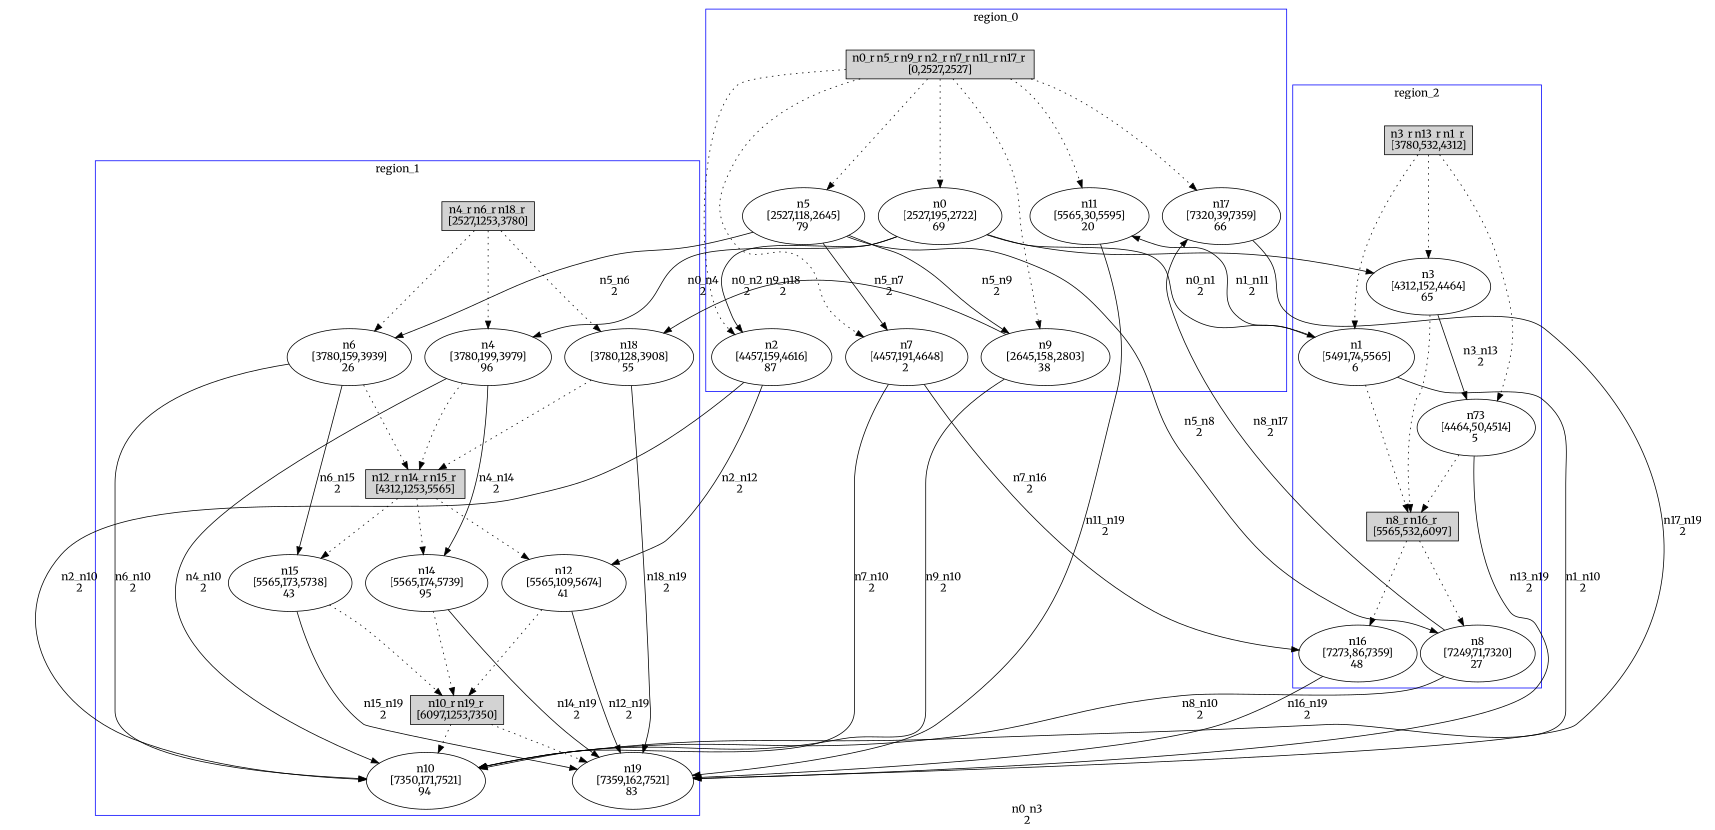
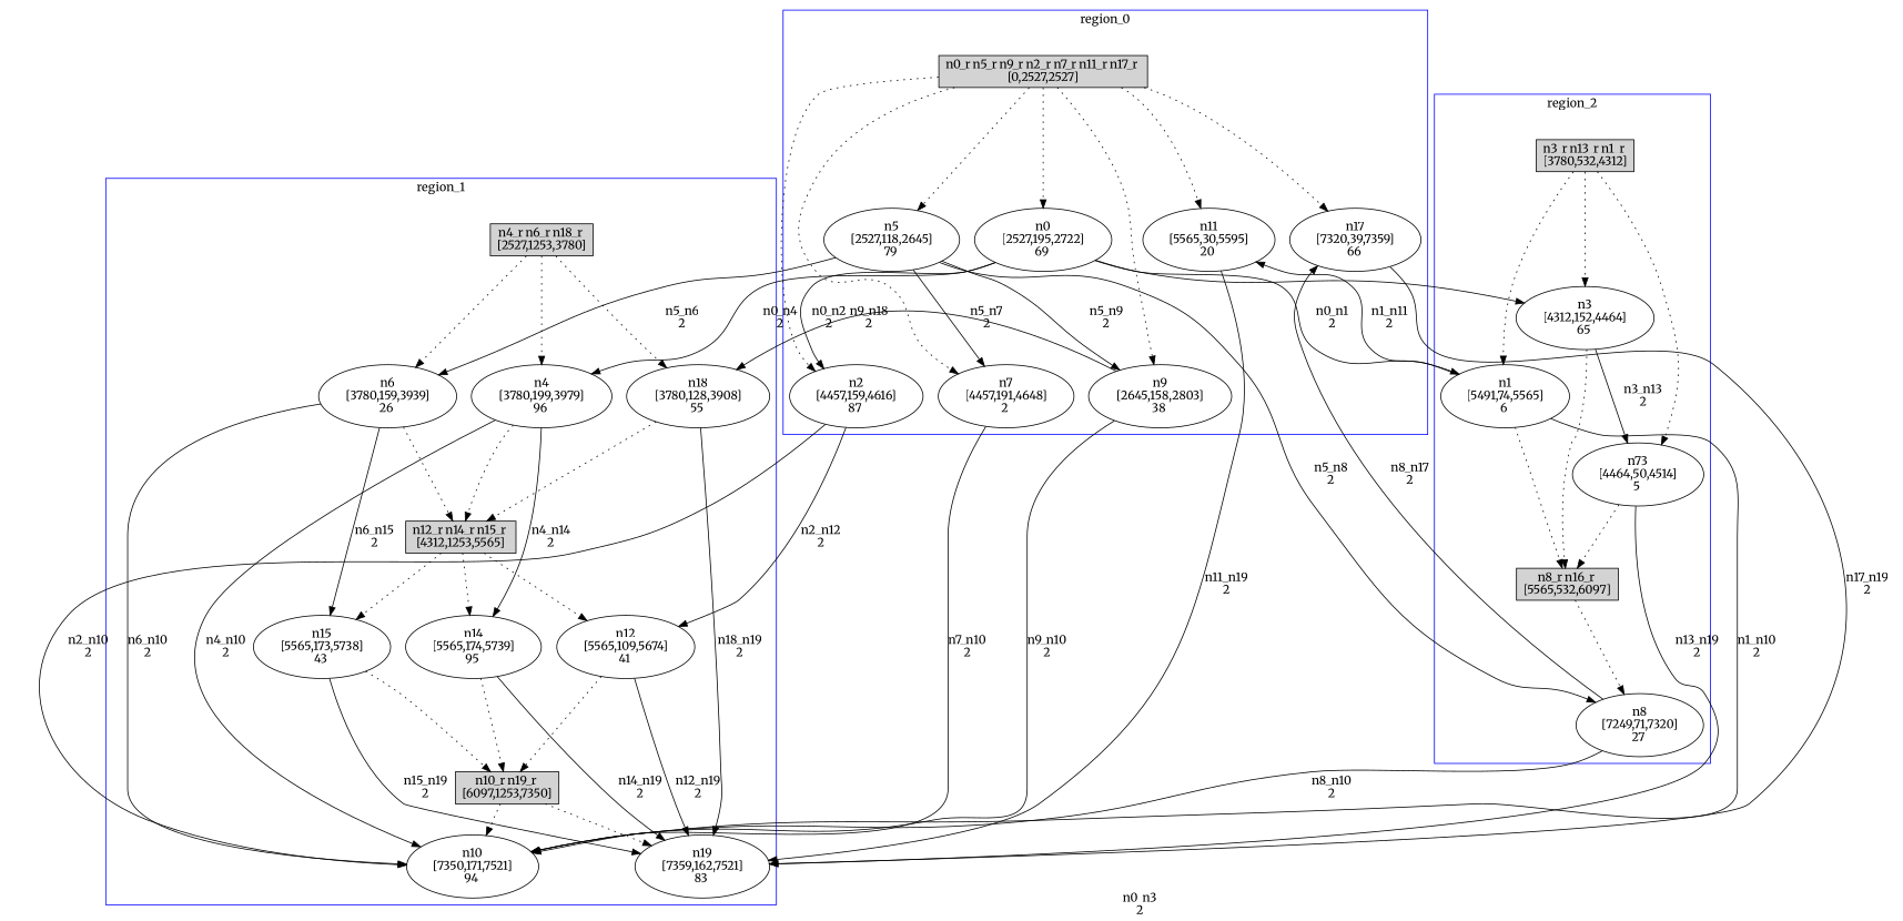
  digraph {
    fontname=Merriweather
    node [fontname=Merriweather]
    edge [fontname=Merriweather]
    n1 [label="n0_r n5_r n9_r n2_r n7_r n11_r n17_r \n[0,2527,2527]" shape=box style=filled]
    n2 [label="n0\n[2527,195,2722]\n69 "]
    n3 [label="n5\n[2527,118,2645]\n79 "]
    n4 [label="n9\n[2645,158,2803]\n38 "]
    n5 [label="n2\n[4457,159,4616]\n87 "]
    n6 [label="n7\n[4457,191,4648]\n2 "]
    n7 [label="n11\n[5565,30,5595]\n20 "]
    n8 [label="n17\n[7320,39,7359]\n66 "]
    n9 [label="n4_r n6_r n18_r \n[2527,1253,3780]" shape=box style=filled]
    n10 [label="n4\n[3780,199,3979]\n96 "]
    n11 [label="n6\n[3780,159,3939]\n26 "]
    n12 [label="n18\n[3780,128,3908]\n55 "]
    n13 [label="n12_r n14_r n15_r \n[4312,1253,5565]" shape=box style=filled]
    n14 [label="n12\n[5565,109,5674]\n41 "]
    n15 [label="n14\n[5565,174,5739]\n95 "]
    n16 [label="n15\n[5565,173,5738]\n43 "]
    n17 [label="n10_r n19_r \n[6097,1253,7350]" shape=box style=filled]
    n18 [label="n10\n[7350,171,7521]\n94 "]
    n19 [label="n19\n[7359,162,7521]\n83 "]
    n20 [label="n3_r n13_r n1_r \n[3780,532,4312]" shape=box style=filled]
    n21 [label="n3\n[4312,152,4464]\n65 "]
    n22 [label="n73\n[4464,50,4514]\n5 "]
    n23 [label="n1\n[5491,74,5565]\n6 "]
    n24 [label="n8_r n16_r \n[5565,532,6097]" shape=box style=filled]
    n25 [label="n8\n[7249,71,7320]\n27 "]
-   n26 [label="n16\n[7273,86,7359]\n48 "]
    subgraph cluster_1 {
      color=blue
      label=region_0
      stytle=filled
      n1
      n2
      n3
      n4
      n5
      n6
      n7
      n8
    }
    subgraph cluster_2 {
      color=blue
      label=region_1
      stytle=filled
      n9
      n10
      n11
      n12
      n13
      n14
      n15
      n16
      n17
      n18
      n19
    }
    subgraph cluster_3 {
      color=blue
      label=region_2
      stytle=filled
      n20
      n21
      n22
      n23
      n24
      n25
-     n26
    }
    n1 -> n2 [style=dotted]
    n1 -> n3 [style=dotted]
    n1 -> n4 [style=dotted]
    n1 -> n5 [style=dotted]
    n1 -> n6 [style=dotted]
    n1 -> n7 [style=dotted]
    n1 -> n8 [style=dotted]
    n2 -> n5 [label="n0_n2\n2"]
    n2 -> n10 [label="n0_n4\n2"]
    n2 -> n21 [label="n0_n3\n2"]
    n2 -> n23 [label="n0_n1\n2"]
    n3 -> n4 [label="n5_n9\n2"]
    n3 -> n6 [label="n5_n7\n2"]
    n3 -> n11 [label="n5_n6\n2"]
    n3 -> n25 [label="n5_n8\n2"]
    n4 -> n12 [label="n9_n18\n2"]
    n4 -> n18 [label="n9_n10\n2"]
    n5 -> n14 [label="n2_n12\n2"]
    n5 -> n18 [label="n2_n10\n2"]
    n6 -> n18 [label="n7_n10\n2"]
-   n6 -> n26 [label="n7_n16\n2"]
    n7 -> n19 [label="n11_n19\n2"]
    n8 -> n19 [label="n17_n19\n2"]
    n9 -> n10 [style=dotted]
    n9 -> n11 [style=dotted]
    n9 -> n12 [style=dotted]
    n10 -> n13 [style=dotted]
    n10 -> n15 [label="n4_n14\n2"]
    n10 -> n18 [label="n4_n10\n2"]
    n11 -> n13 [style=dotted]
    n11 -> n16 [label="n6_n15\n2"]
    n11 -> n18 [label="n6_n10\n2"]
    n12 -> n13 [style=dotted]
    n12 -> n19 [label="n18_n19\n2"]
    n13 -> n14 [style=dotted]
    n13 -> n15 [style=dotted]
    n13 -> n16 [style=dotted]
    n14 -> n17 [style=dotted]
    n14 -> n19 [label="n12_n19\n2"]
    n15 -> n17 [style=dotted]
    n15 -> n19 [label="n14_n19\n2"]
    n16 -> n17 [style=dotted]
    n16 -> n19 [label="n15_n19\n2"]
    n17 -> n18 [style=dotted]
    n17 -> n19 [style=dotted]
    n20 -> n21 [style=dotted]
    n20 -> n22 [style=dotted]
    n20 -> n23 [style=dotted]
    n21 -> n22 [label="n3_n13\n2"]
    n21 -> n24 [style=dotted]
    n22 -> n19 [label="n13_n19\n2"]
    n22 -> n24 [style=dotted]
    n23 -> n7 [label="n1_n11\n2"]
    n23 -> n18 [label="n1_n10\n2"]
    n23 -> n24 [style=dotted]
    n24 -> n25 [style=dotted]
-   n24 -> n26 [style=dotted]
    n25 -> n8 [label="n8_n17\n2"]
    n25 -> n18 [label="n8_n10\n2"]
-   n26 -> n19 [label="n16_n19\n2"]
  }
